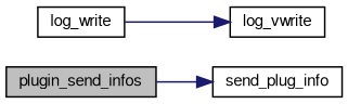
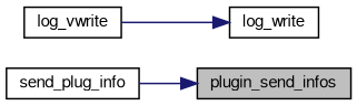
  digraph {
    rankdir=LR
    node [color=black fontname=FreeSans fontsize=10 shape=record]
    edge [color=midnightblue fontname=FreeSans fontsize=10 labelfontname=FreeSans labelfontsize=10 style=solid]
    n1 [fillcolor=grey75 fontcolor=black height=0.2 label=plugin_send_infos style=filled width=0.4]
    n2 [height=0.2 label=send_plug_info width=0.4]
    n3 [height=0.2 label=log_write width=0.4]
    n4 [height=0.2 label=log_vwrite width=0.4]
-   n1 -> n2
-   n3 -> n4
+   n2 -> n1
+   n4 -> n3
  }
